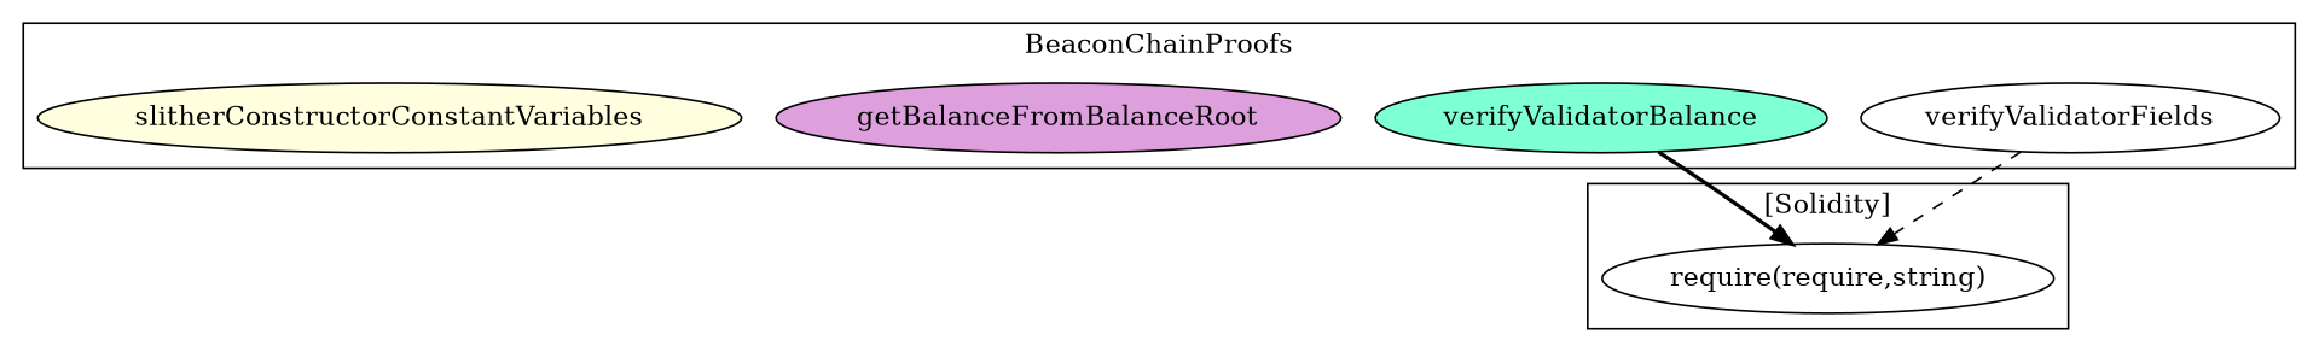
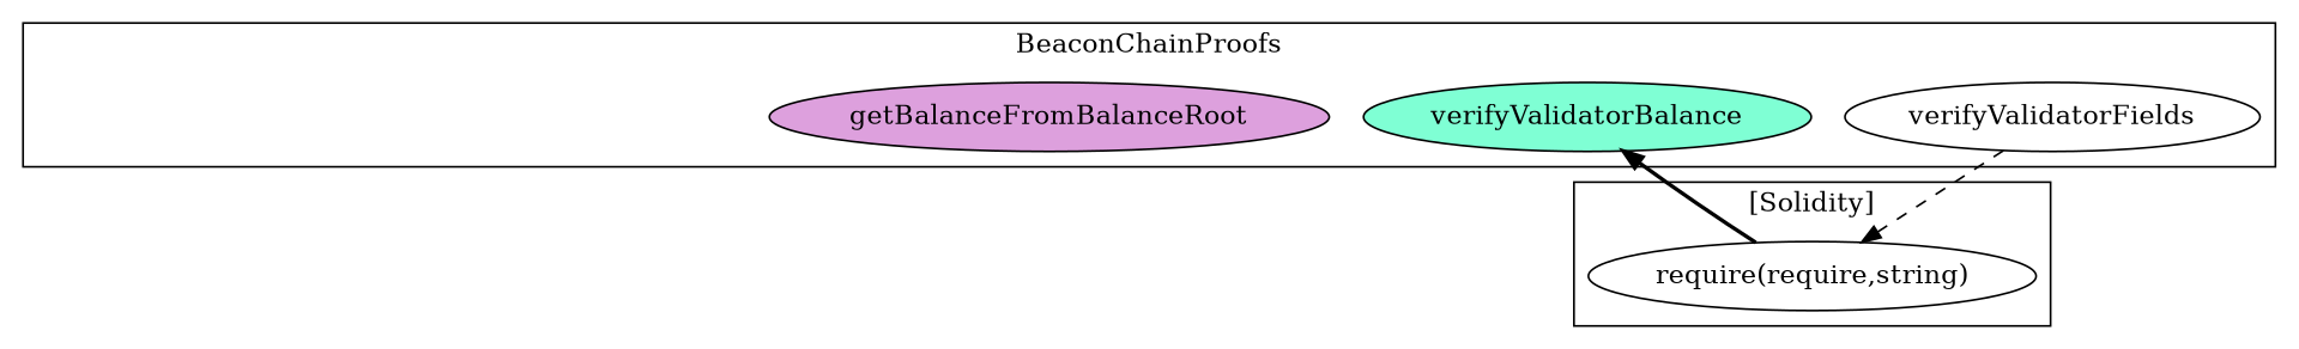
  strict digraph {
    node [fillcolor=white style=filled]
    n1 [label=verifyValidatorFields]
    n2 [fillcolor=aquamarine label=verifyValidatorBalance]
    n3 [fillcolor=plum label=getBalanceFromBalanceRoot]
-   n4 [fillcolor=lightyellow label=slitherConstructorConstantVariables]
    n5 [label="require(require,string)"]
    subgraph cluster_1 {
      label=BeaconChainProofs
      n1
      n2
      n3
-     n4
    }
    subgraph cluster_2 {
      label="[Solidity]"
      n5
    }
    n1 -> n5 [style=dashed]
-   n2 -> n5 [style=bold]
+   n5 -> n2 [style=bold]
  }
